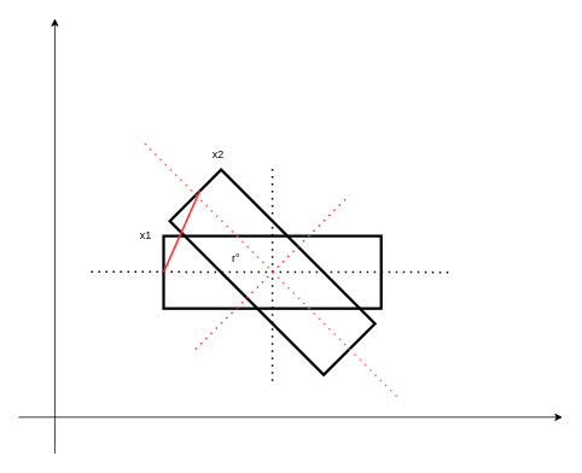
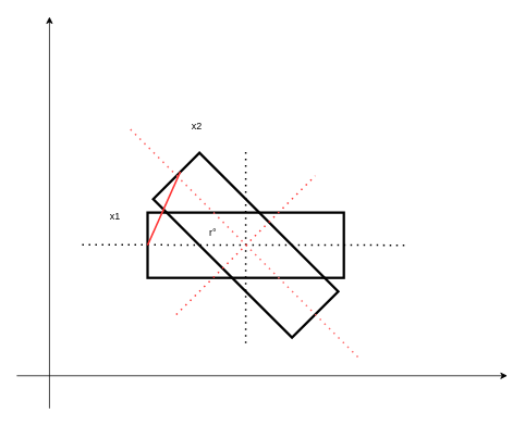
  <mxCell id="0" />
  <mxCell id="1" parent="0" />
  <mxCell id="2" value="" style="endArrow=classic;html=1;rounded=0;" edge="1" parent="1"><mxGeometry width="50" height="50" relative="1" as="geometry"><mxPoint x="20" y="460" as="sourcePoint" /><mxPoint x="620" y="460" as="targetPoint" /></mxGeometry></mxCell>
  <mxCell id="3" value="" style="endArrow=classic;html=1;rounded=0;" edge="1" parent="1"><mxGeometry width="50" height="50" relative="1" as="geometry"><mxPoint x="60" y="500" as="sourcePoint" /><mxPoint x="60" y="20" as="targetPoint" /></mxGeometry></mxCell>
  <mxCell id="4" value="" style="rounded=0;whiteSpace=wrap;html=1;strokeWidth=3;fillColor=none;" vertex="1" parent="1"><mxGeometry x="180" y="260" width="240" height="80" as="geometry" /></mxCell>
  <mxCell id="5" value="" style="endArrow=none;dashed=1;html=1;dashPattern=1 3;strokeWidth=2;rounded=0;" edge="1" parent="1"><mxGeometry width="50" height="50" relative="1" as="geometry"><mxPoint x="100" y="299.5" as="sourcePoint" /><mxPoint x="500" y="300" as="targetPoint" /></mxGeometry></mxCell>
  <mxCell id="6" value="" style="endArrow=none;dashed=1;html=1;dashPattern=1 3;strokeWidth=2;rounded=0;" edge="1" parent="1"><mxGeometry width="50" height="50" relative="1" as="geometry"><mxPoint x="300" y="420" as="sourcePoint" /><mxPoint x="300" y="180" as="targetPoint" /></mxGeometry></mxCell>
  <mxCell id="7" value="" style="group;rotation=90;" vertex="1" connectable="0" parent="1"><mxGeometry x="100" y="180" width="400" height="240" as="geometry" /></mxCell>
  <mxCell id="8" value="" style="rounded=0;whiteSpace=wrap;html=1;strokeWidth=3;fillColor=none;direction=west;rotation=45;" vertex="1" parent="7"><mxGeometry x="80" y="80" width="240" height="80" as="geometry" /></mxCell>
  <mxCell id="9" value="" style="endArrow=none;dashed=1;html=1;dashPattern=1 3;strokeWidth=2;rounded=0;strokeColor=#FF6666;" edge="1" parent="7"><mxGeometry width="50" height="50" relative="1" as="geometry"><mxPoint x="59" y="-22" as="sourcePoint" /><mxPoint x="341" y="261" as="targetPoint" /></mxGeometry></mxCell>
  <mxCell id="10" value="" style="endArrow=none;dashed=1;html=1;dashPattern=1 3;strokeWidth=2;rounded=0;strokeColor=#FF3333;" edge="1" parent="7"><mxGeometry width="50" height="50" relative="1" as="geometry"><mxPoint x="115" y="205" as="sourcePoint" /><mxPoint x="285" y="35" as="targetPoint" /></mxGeometry></mxCell>
  <mxCell id="11" value="r°" style="text;html=1;strokeColor=none;fillColor=none;align=center;verticalAlign=middle;whiteSpace=wrap;rounded=0;" vertex="1" parent="7"><mxGeometry x="130" y="90" width="60" height="30" as="geometry" /></mxCell>
  <mxCell id="12" value="" style="endArrow=none;html=1;rounded=0;strokeColor=#FF3333;strokeWidth=2;" edge="1" parent="1"><mxGeometry width="50" height="50" relative="1" as="geometry"><mxPoint x="180" y="300" as="sourcePoint" /><mxPoint x="220" y="210" as="targetPoint" /></mxGeometry></mxCell>
- <mxCell id="13" value="x1" style="text;html=1;align=center;verticalAlign=middle;resizable=0;points=[];autosize=1;strokeColor=none;fillColor=none;" vertex="1" parent="1"><mxGeometry x="145" y="250" width="30" height="20" as="geometry" /></mxCell>
- <mxCell id="14" value="x2" style="text;html=1;align=center;verticalAlign=middle;resizable=0;points=[];autosize=1;strokeColor=none;fillColor=none;" vertex="1" parent="1"><mxGeometry x="225" y="160" width="30" height="20" as="geometry" /></mxCell>
+ <mxCell id="13" value="x1" style="text;html=1;align=center;verticalAlign=middle;resizable=0;points=[];autosize=1;strokeColor=none;fillColor=none;" vertex="1" parent="1"><mxGeometry x="125" y="255" width="30" height="20" as="geometry" /></mxCell>
+ <mxCell id="14" value="x2" style="text;html=1;align=center;verticalAlign=middle;resizable=0;points=[];autosize=1;strokeColor=none;fillColor=none;" vertex="1" parent="1"><mxGeometry x="225" y="145" width="30" height="20" as="geometry" /></mxCell>
